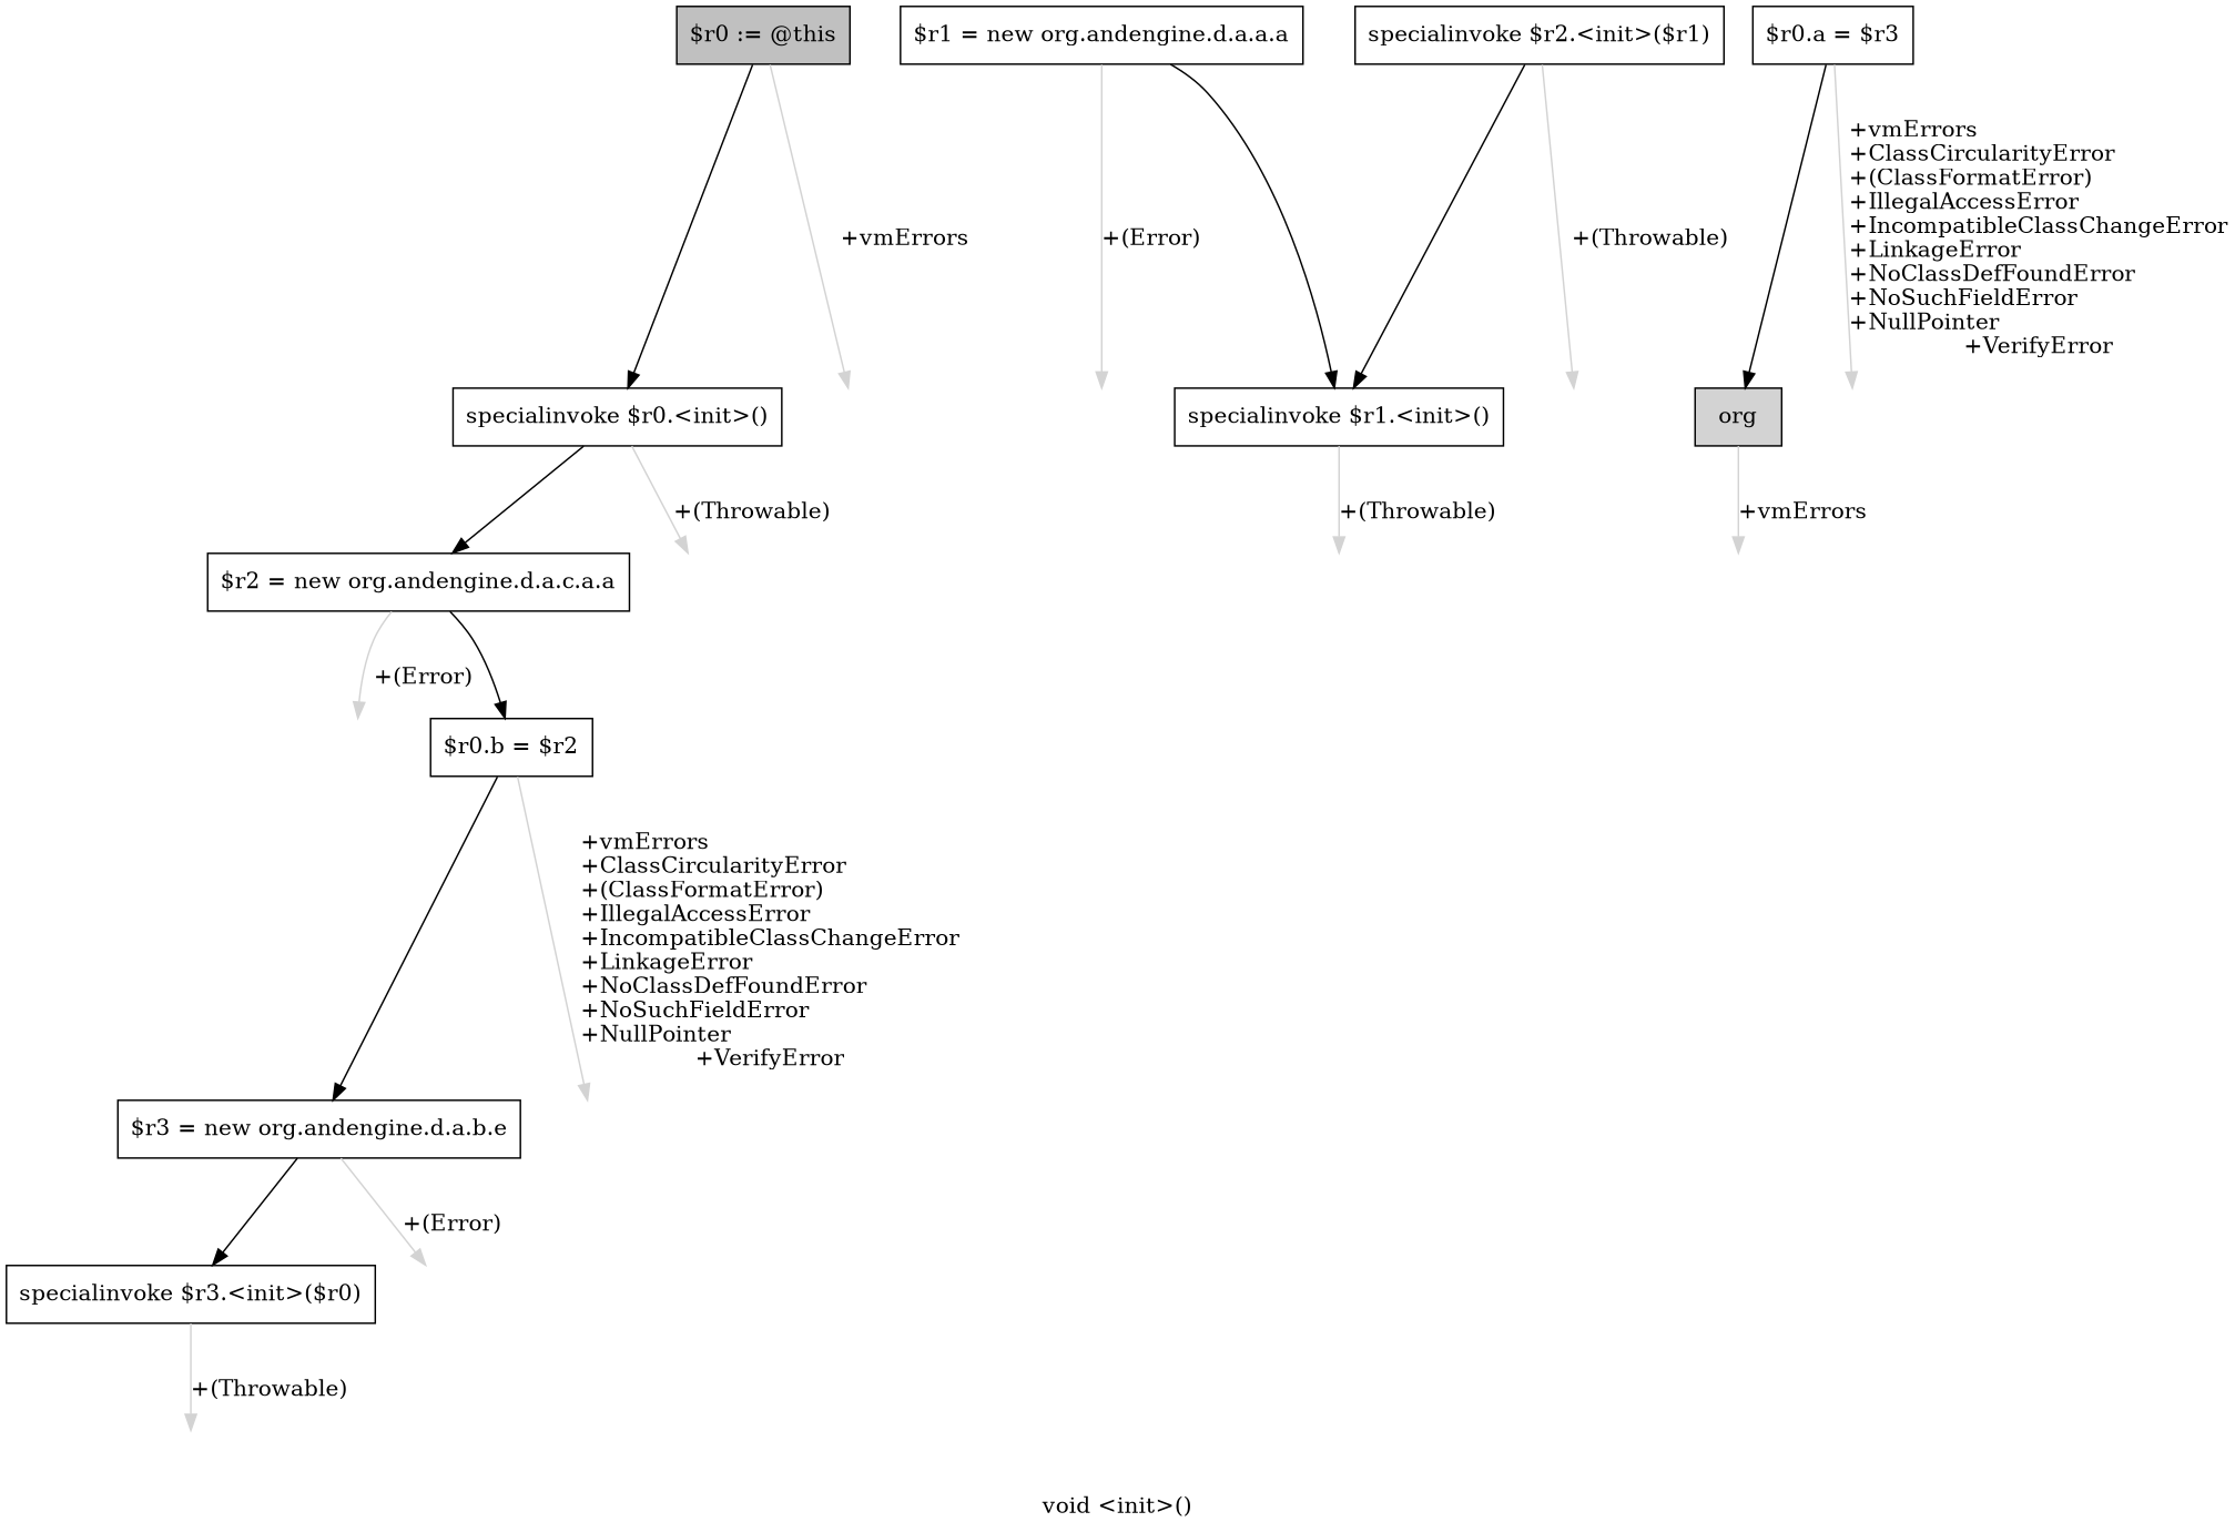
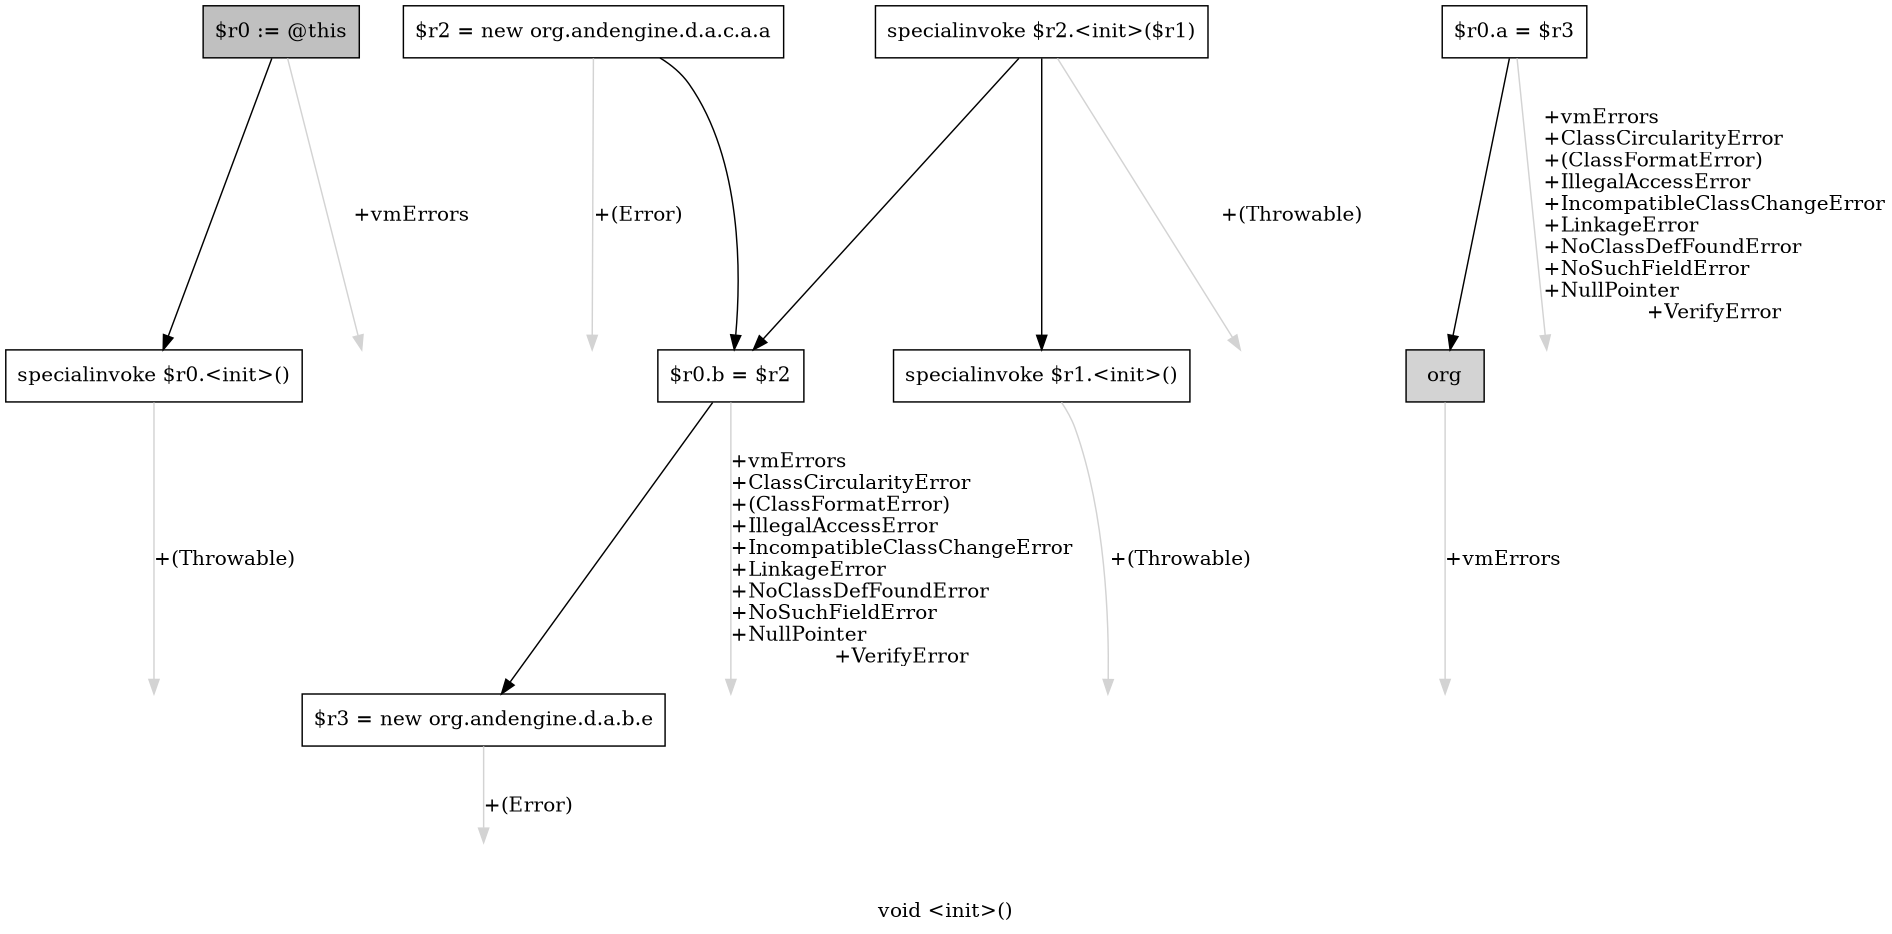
  digraph {
    label="void <init>()"
    node [shape=box style=invis]
    edge [color=lightgray]
    n1 [fillcolor=gray label="$r0 := @this" style=filled]
    n2 [label="specialinvoke $r0.<init>()" style=""]
    n3 [label=Esc]
    n4 [label="$r2 = new org.andengine.d.a.c.a.a" style=""]
    n5 [label=Esc]
    n6 [label=Esc]
    n7 [label="$r0.b = $r2" style=""]
-   n8 [label="$r1 = new org.andengine.d.a.a.a" style=""]
    n9 [label="specialinvoke $r1.<init>()" style=""]
    n10 [label=Esc]
    n11 [label=Esc]
    n12 [label="specialinvoke $r2.<init>($r1)" style=""]
    n13 [label=Esc]
    n14 [label="$r3 = new org.andengine.d.a.b.e" style=""]
    n15 [label=Esc]
-   n16 [label="specialinvoke $r3.<init>($r0)" style=""]
    n17 [label=Esc]
    n18 [label=Esc]
    n19 [label="$r0.a = $r3" style=""]
    n20 [fillcolor=lightgray label=org style=filled]
    n21 [label=Esc]
    n22 [label=Esc]
    n1 -> n2 [color=black]
    n1 -> n3 [label="\l+vmErrors"]
-   n2 -> n4 [color=black]
    n2 -> n5 [label="\l+(Throwable)"]
    n4 -> n6 [label="\l+(Error)"]
    n4 -> n7 [color=black]
    n7 -> n14 [color=black]
    n7 -> n15 [label="\l+vmErrors\l+ClassCircularityError\l+(ClassFormatError)\l+IllegalAccessError\l+IncompatibleClassChangeError\l+LinkageError\l+NoClassDefFoundError\l+NoSuchFieldError\l+NullPointer\l+VerifyError"]
-   n8 -> n9 [color=black]
-   n8 -> n10 [label="\l+(Error)"]
    n9 -> n11 [label="\l+(Throwable)"]
+   n12 -> n7 [color=black]
    n12 -> n9 [color=black]
    n12 -> n13 [label="\l+(Throwable)"]
-   n14 -> n16 [color=black]
    n14 -> n17 [label="\l+(Error)"]
-   n16 -> n18 [label="\l+(Throwable)"]
    n19 -> n20 [color=black]
    n19 -> n21 [label="\l+vmErrors\l+ClassCircularityError\l+(ClassFormatError)\l+IllegalAccessError\l+IncompatibleClassChangeError\l+LinkageError\l+NoClassDefFoundError\l+NoSuchFieldError\l+NullPointer\l+VerifyError"]
    n20 -> n22 [label="\l+vmErrors"]
  }
